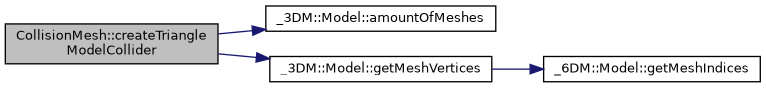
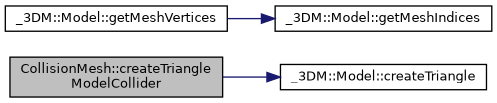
  digraph {
    rankdir=LR
    node [color=black fillcolor=white fontname=Helvetica fontsize=10 shape=record style=filled]
    edge [color=midnightblue fontname=Helvetica fontsize=10 labelfontname=Helvetica labelfontsize=10 style=solid]
    n1 [fillcolor=grey75 fontcolor=black height=0.2 label="CollisionMesh::createTriangle\lModelCollider" width=0.4]
-   n2 [height=0.2 label="_3DM::Model::amountOfMeshes" width=0.4]
+   n2 [height=0.2 label="_3DM::Model::createTriangle" width=0.4]
    n3 [height=0.2 label="_3DM::Model::getMeshVertices" width=0.4]
-   n4 [height=0.2 label="_6DM::Model::getMeshIndices" width=0.4]
+   n4 [height=0.2 label="_3DM::Model::getMeshIndices" width=0.4]
    n1 -> n2
-   n1 -> n3
    n3 -> n4
  }
